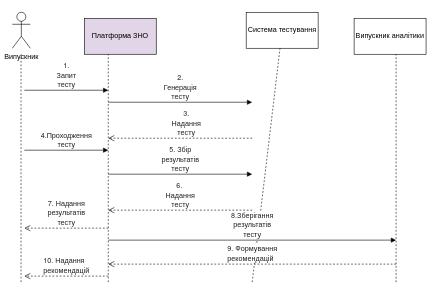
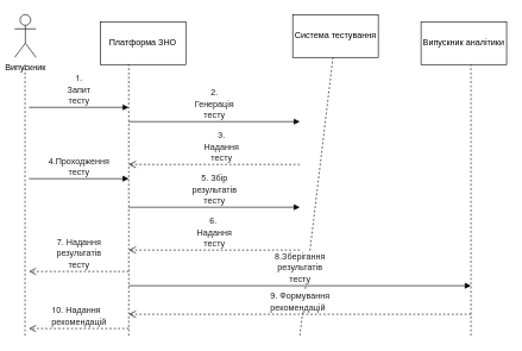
  <mxCell id="0" />
  <mxCell id="1" parent="0" />
  <mxCell id="2" value="Випускник" style="shape=umlActor;verticalLabelPosition=bottom;verticalAlign=top;html=1;outlineConnect=0;" vertex="1" parent="1"><mxGeometry x="20" y="20" width="30" height="60" as="geometry" /></mxCell>
- <mxCell id="3" value="Платформа ЗНО" style="rounded=0;whiteSpace=wrap;html=1;fillColor=#e1d5e7;" vertex="1" parent="1"><mxGeometry x="140" y="30" width="120" height="60" as="geometry" /></mxCell>
+ <mxCell id="3" value="Платформа ЗНО" style="rounded=0;whiteSpace=wrap;html=1;" vertex="1" parent="1"><mxGeometry x="140" y="30" width="120" height="60" as="geometry" /></mxCell>
  <mxCell id="4" value="Система тестування" style="rounded=0;whiteSpace=wrap;html=1;" vertex="1" parent="1"><mxGeometry x="410" y="20" width="120" height="60" as="geometry" /></mxCell>
  <mxCell id="5" value="Випускник аналітики" style="rounded=0;whiteSpace=wrap;html=1;" vertex="1" parent="1"><mxGeometry x="590" y="30" width="120" height="60" as="geometry" /></mxCell>
  <mxCell id="6" value="" style="endArrow=none;dashed=1;html=1;rounded=0;" edge="1" parent="1" target="4"><mxGeometry width="50" height="50" relative="1" as="geometry"><mxPoint x="420" y="470" as="sourcePoint" /><mxPoint x="380" y="260" as="targetPoint" /></mxGeometry></mxCell>
  <mxCell id="7" value="" style="endArrow=none;dashed=1;html=1;rounded=0;" edge="1" parent="1"><mxGeometry width="50" height="50" relative="1" as="geometry"><mxPoint x="180" y="470" as="sourcePoint" /><mxPoint x="180" y="90" as="targetPoint" /></mxGeometry></mxCell>
  <mxCell id="8" value="" style="endArrow=none;dashed=1;html=1;rounded=0;" edge="1" parent="1"><mxGeometry width="50" height="50" relative="1" as="geometry"><mxPoint x="660" y="470" as="sourcePoint" /><mxPoint x="660" y="90" as="targetPoint" /></mxGeometry></mxCell>
  <mxCell id="9" value="" style="endArrow=none;dashed=1;html=1;rounded=0;" edge="1" parent="1"><mxGeometry width="50" height="50" relative="1" as="geometry"><mxPoint x="34.5" y="470" as="sourcePoint" /><mxPoint x="34.5" y="90" as="targetPoint" /></mxGeometry></mxCell>
  <mxCell id="10" value="&lt;span style=&quot;color: rgb(31, 31, 31); font-family: &amp;quot;Google Sans&amp;quot;, &amp;quot;Helvetica Neue&amp;quot;, sans-serif; text-align: left; text-wrap: wrap;&quot;&gt;&lt;font style=&quot;font-size: 12px;&quot;&gt;1. Запит тесту&lt;/font&gt;&lt;/span&gt;" style="html=1;verticalAlign=bottom;endArrow=block;curved=0;rounded=0;" edge="1" parent="1"><mxGeometry width="80" relative="1" as="geometry"><mxPoint x="40" y="150" as="sourcePoint" /><mxPoint x="180" y="150" as="targetPoint" /><mxPoint as="offset" /></mxGeometry></mxCell>
  <mxCell id="11" value="&lt;span style=&quot;color: rgb(31, 31, 31); font-family: &amp;quot;Google Sans&amp;quot;, &amp;quot;Helvetica Neue&amp;quot;, sans-serif; text-align: left; text-wrap: wrap;&quot;&gt;&lt;font style=&quot;font-size: 12px;&quot;&gt;2. Генерація тесту&lt;/font&gt;&lt;/span&gt;" style="html=1;verticalAlign=bottom;endArrow=block;curved=0;rounded=0;" edge="1" parent="1"><mxGeometry width="80" relative="1" as="geometry"><mxPoint x="180" y="170" as="sourcePoint" /><mxPoint x="420" y="170" as="targetPoint" /><mxPoint as="offset" /></mxGeometry></mxCell>
  <mxCell id="12" value="&lt;span style=&quot;color: rgb(31, 31, 31); font-family: &amp;quot;Google Sans&amp;quot;, &amp;quot;Helvetica Neue&amp;quot;, sans-serif; text-align: left; text-wrap: wrap;&quot;&gt;&lt;font style=&quot;font-size: 12px;&quot;&gt;4.Проходження тесту&lt;/font&gt;&lt;/span&gt;" style="html=1;verticalAlign=bottom;endArrow=block;curved=0;rounded=0;" edge="1" parent="1"><mxGeometry width="80" relative="1" as="geometry"><mxPoint x="40" y="250" as="sourcePoint" /><mxPoint x="180" y="250" as="targetPoint" /><mxPoint as="offset" /></mxGeometry></mxCell>
  <mxCell id="13" value="&lt;span style=&quot;color: rgb(31, 31, 31); font-family: &amp;quot;Google Sans&amp;quot;, &amp;quot;Helvetica Neue&amp;quot;, sans-serif; text-align: left; text-wrap: wrap;&quot;&gt;&lt;font style=&quot;font-size: 12px;&quot;&gt;3. Надання тесту&lt;/font&gt;&lt;/span&gt;" style="html=1;verticalAlign=bottom;endArrow=open;dashed=1;endSize=8;curved=0;rounded=0;" edge="1" parent="1"><mxGeometry x="-0.083" relative="1" as="geometry"><mxPoint x="420" y="230" as="sourcePoint" /><mxPoint x="180" y="230" as="targetPoint" /><mxPoint as="offset" /></mxGeometry></mxCell>
  <mxCell id="14" value="&lt;span style=&quot;color: rgb(31, 31, 31); font-family: &amp;quot;Google Sans&amp;quot;, &amp;quot;Helvetica Neue&amp;quot;, sans-serif; text-align: left; text-wrap: wrap;&quot;&gt;&lt;font style=&quot;font-size: 12px;&quot;&gt;5. Збір результатів тесту&lt;/font&gt;&lt;/span&gt;" style="html=1;verticalAlign=bottom;endArrow=block;curved=0;rounded=0;" edge="1" parent="1"><mxGeometry width="80" relative="1" as="geometry"><mxPoint x="180" y="290" as="sourcePoint" /><mxPoint x="420" y="290" as="targetPoint" /><mxPoint as="offset" /></mxGeometry></mxCell>
  <mxCell id="15" value="&lt;span style=&quot;color: rgb(31, 31, 31); font-family: &amp;quot;Google Sans&amp;quot;, &amp;quot;Helvetica Neue&amp;quot;, sans-serif; text-align: left; text-wrap: wrap;&quot;&gt;&lt;font style=&quot;font-size: 12px;&quot;&gt;6.&amp;nbsp; Надання тесту&lt;/font&gt;&lt;/span&gt;" style="html=1;verticalAlign=bottom;endArrow=open;dashed=1;endSize=8;curved=0;rounded=0;" edge="1" parent="1"><mxGeometry relative="1" as="geometry"><mxPoint x="420" y="350" as="sourcePoint" /><mxPoint x="180" y="350" as="targetPoint" /></mxGeometry></mxCell>
  <mxCell id="16" value="&lt;font style=&quot;font-size: 12px;&quot;&gt;&lt;span style=&quot;color: rgb(31, 31, 31); font-family: &amp;quot;Google Sans&amp;quot;, &amp;quot;Helvetica Neue&amp;quot;, sans-serif; text-align: left; text-wrap: wrap;&quot;&gt;&lt;font style=&quot;&quot;&gt;7.&amp;nbsp;&lt;/font&gt;&lt;/span&gt;&lt;span style=&quot;color: rgb(31, 31, 31); font-family: &amp;quot;Google Sans&amp;quot;, &amp;quot;Helvetica Neue&amp;quot;, sans-serif; text-align: left; text-wrap: wrap;&quot;&gt;Надання результатів тесту&lt;/span&gt;&lt;/font&gt;" style="html=1;verticalAlign=bottom;endArrow=open;dashed=1;endSize=8;curved=0;rounded=0;" edge="1" parent="1"><mxGeometry relative="1" as="geometry"><mxPoint x="180" y="380" as="sourcePoint" /><mxPoint x="40" y="380" as="targetPoint" /><mxPoint as="offset" /></mxGeometry></mxCell>
  <mxCell id="17" value="&lt;font style=&quot;font-size: 12px;&quot;&gt;&lt;span style=&quot;color: rgb(31, 31, 31); font-family: &amp;quot;Google Sans&amp;quot;, &amp;quot;Helvetica Neue&amp;quot;, sans-serif; text-align: left; text-wrap: wrap;&quot;&gt;&lt;font style=&quot;&quot;&gt;8.З&lt;/font&gt;&lt;/span&gt;&lt;span style=&quot;color: rgb(31, 31, 31); font-family: &amp;quot;Google Sans&amp;quot;, &amp;quot;Helvetica Neue&amp;quot;, sans-serif; text-align: left; text-wrap: wrap;&quot;&gt;берігання результатів тесту&lt;/span&gt;&lt;/font&gt;" style="html=1;verticalAlign=bottom;endArrow=block;curved=0;rounded=0;" edge="1" parent="1"><mxGeometry width="80" relative="1" as="geometry"><mxPoint x="180" y="400" as="sourcePoint" /><mxPoint x="660" y="400" as="targetPoint" /><mxPoint as="offset" /></mxGeometry></mxCell>
  <mxCell id="18" value="&lt;div style=&quot;text-align: left;&quot;&gt;&lt;font style=&quot;font-size: 12px;&quot;&gt;&lt;font face=&quot;Google Sans, Helvetica Neue, sans-serif&quot; color=&quot;#1f1f1f&quot;&gt;&lt;span style=&quot;text-wrap: wrap;&quot;&gt;9.&amp;nbsp;&lt;/span&gt;&lt;/font&gt;&lt;span style=&quot;color: rgb(31, 31, 31); font-family: &amp;quot;Google Sans&amp;quot;, &amp;quot;Helvetica Neue&amp;quot;, sans-serif; text-wrap: wrap;&quot;&gt;Формування рекомендацій&lt;/span&gt;&lt;/font&gt;&lt;/div&gt;" style="html=1;verticalAlign=bottom;endArrow=open;dashed=1;endSize=8;curved=0;rounded=0;" edge="1" parent="1"><mxGeometry relative="1" as="geometry"><mxPoint x="660" y="440" as="sourcePoint" /><mxPoint x="180" y="440" as="targetPoint" /><mxPoint as="offset" /></mxGeometry></mxCell>
  <mxCell id="19" value="&lt;div style=&quot;text-align: left;&quot;&gt;&lt;font style=&quot;font-size: 12px;&quot;&gt;&lt;font face=&quot;Google Sans, Helvetica Neue, sans-serif&quot; color=&quot;#1f1f1f&quot;&gt;&lt;span style=&quot;text-wrap: wrap;&quot;&gt;10.&amp;nbsp;&lt;/span&gt;&lt;/font&gt;&lt;span style=&quot;color: rgb(31, 31, 31); font-family: &amp;quot;Google Sans&amp;quot;, &amp;quot;Helvetica Neue&amp;quot;, sans-serif; text-wrap: wrap;&quot;&gt;Надання рекомендацій&lt;/span&gt;&lt;/font&gt;&lt;/div&gt;" style="html=1;verticalAlign=bottom;endArrow=open;dashed=1;endSize=8;curved=0;rounded=0;" edge="1" parent="1"><mxGeometry relative="1" as="geometry"><mxPoint x="180" y="460" as="sourcePoint" /><mxPoint x="40" y="460" as="targetPoint" /><mxPoint as="offset" /></mxGeometry></mxCell>
